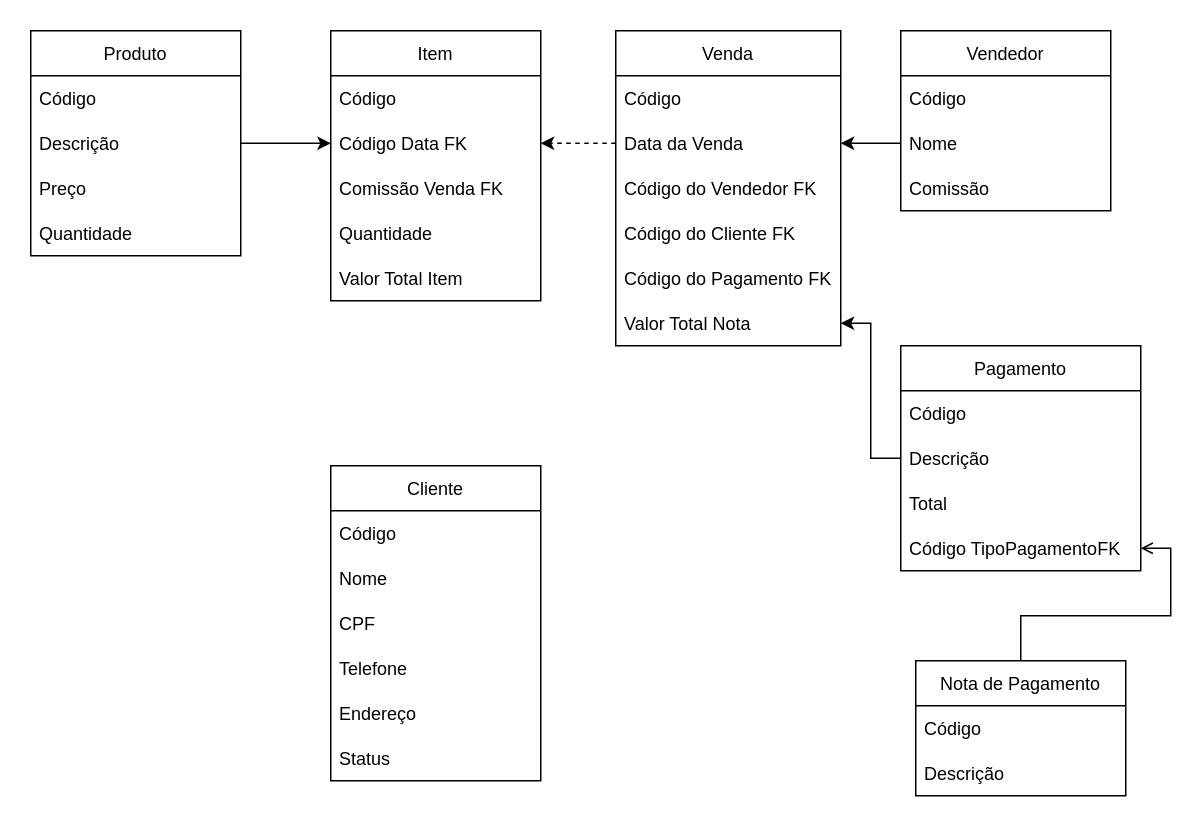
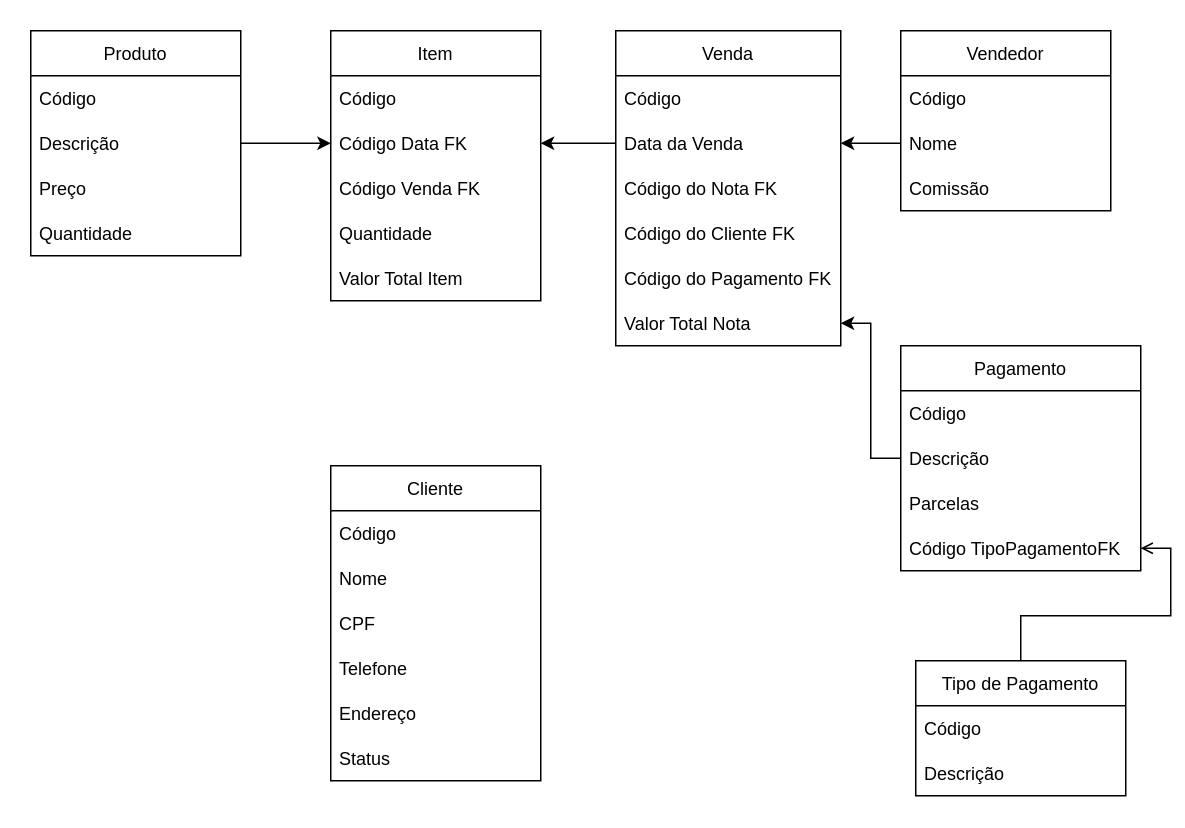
  <mxCell id="0" />
  <mxCell id="1" parent="0" />
  <mxCell id="2" value="Produto" style="swimlane;fontStyle=0;childLayout=stackLayout;horizontal=1;startSize=30;horizontalStack=0;resizeParent=1;resizeParentMax=0;resizeLast=0;collapsible=1;marginBottom=0;" vertex="1" parent="1"><mxGeometry x="20" y="20" width="140" height="150" as="geometry" /></mxCell>
  <mxCell id="3" value="Código" style="text;strokeColor=none;fillColor=none;align=left;verticalAlign=middle;spacingLeft=4;spacingRight=4;overflow=hidden;points=[[0,0.5],[1,0.5]];portConstraint=eastwest;rotatable=0;" vertex="1" parent="2"><mxGeometry y="30" width="140" height="30" as="geometry" /></mxCell>
  <mxCell id="4" value="Descrição" style="text;strokeColor=none;fillColor=none;align=left;verticalAlign=middle;spacingLeft=4;spacingRight=4;overflow=hidden;points=[[0,0.5],[1,0.5]];portConstraint=eastwest;rotatable=0;" vertex="1" parent="2"><mxGeometry y="60" width="140" height="30" as="geometry" /></mxCell>
  <mxCell id="5" value="Preço" style="text;strokeColor=none;fillColor=none;align=left;verticalAlign=middle;spacingLeft=4;spacingRight=4;overflow=hidden;points=[[0,0.5],[1,0.5]];portConstraint=eastwest;rotatable=0;" vertex="1" parent="2"><mxGeometry y="90" width="140" height="30" as="geometry" /></mxCell>
  <mxCell id="6" value="Quantidade" style="text;strokeColor=none;fillColor=none;align=left;verticalAlign=middle;spacingLeft=4;spacingRight=4;overflow=hidden;points=[[0,0.5],[1,0.5]];portConstraint=eastwest;rotatable=0;" vertex="1" parent="2"><mxGeometry y="120" width="140" height="30" as="geometry" /></mxCell>
  <mxCell id="7" value="Cliente" style="swimlane;fontStyle=0;childLayout=stackLayout;horizontal=1;startSize=30;horizontalStack=0;resizeParent=1;resizeParentMax=0;resizeLast=0;collapsible=1;marginBottom=0;" vertex="1" parent="1"><mxGeometry x="220" y="310" width="140" height="210" as="geometry" /></mxCell>
  <mxCell id="8" value="Código" style="text;strokeColor=none;fillColor=none;align=left;verticalAlign=middle;spacingLeft=4;spacingRight=4;overflow=hidden;points=[[0,0.5],[1,0.5]];portConstraint=eastwest;rotatable=0;" vertex="1" parent="7"><mxGeometry y="30" width="140" height="30" as="geometry" /></mxCell>
  <mxCell id="9" value="Nome" style="text;strokeColor=none;fillColor=none;align=left;verticalAlign=middle;spacingLeft=4;spacingRight=4;overflow=hidden;points=[[0,0.5],[1,0.5]];portConstraint=eastwest;rotatable=0;" vertex="1" parent="7"><mxGeometry y="60" width="140" height="30" as="geometry" /></mxCell>
  <mxCell id="10" value="CPF" style="text;strokeColor=none;fillColor=none;align=left;verticalAlign=middle;spacingLeft=4;spacingRight=4;overflow=hidden;points=[[0,0.5],[1,0.5]];portConstraint=eastwest;rotatable=0;" vertex="1" parent="7"><mxGeometry y="90" width="140" height="30" as="geometry" /></mxCell>
  <mxCell id="11" value="Telefone" style="text;strokeColor=none;fillColor=none;align=left;verticalAlign=middle;spacingLeft=4;spacingRight=4;overflow=hidden;points=[[0,0.5],[1,0.5]];portConstraint=eastwest;rotatable=0;" vertex="1" parent="7"><mxGeometry y="120" width="140" height="30" as="geometry" /></mxCell>
  <mxCell id="12" value="Endereço" style="text;strokeColor=none;fillColor=none;align=left;verticalAlign=middle;spacingLeft=4;spacingRight=4;overflow=hidden;points=[[0,0.5],[1,0.5]];portConstraint=eastwest;rotatable=0;" vertex="1" parent="7"><mxGeometry y="150" width="140" height="30" as="geometry" /></mxCell>
  <mxCell id="13" value="Status" style="text;strokeColor=none;fillColor=none;align=left;verticalAlign=middle;spacingLeft=4;spacingRight=4;overflow=hidden;points=[[0,0.5],[1,0.5]];portConstraint=eastwest;rotatable=0;" vertex="1" parent="7"><mxGeometry y="180" width="140" height="30" as="geometry" /></mxCell>
  <mxCell id="14" value="Venda" style="swimlane;fontStyle=0;childLayout=stackLayout;horizontal=1;startSize=30;horizontalStack=0;resizeParent=1;resizeParentMax=0;resizeLast=0;collapsible=1;marginBottom=0;" vertex="1" parent="1"><mxGeometry x="410" y="20" width="150" height="210" as="geometry" /></mxCell>
  <mxCell id="15" value="Código" style="text;strokeColor=none;fillColor=none;align=left;verticalAlign=middle;spacingLeft=4;spacingRight=4;overflow=hidden;points=[[0,0.5],[1,0.5]];portConstraint=eastwest;rotatable=0;" vertex="1" parent="14"><mxGeometry y="30" width="150" height="30" as="geometry" /></mxCell>
  <mxCell id="16" value="Data da Venda" style="text;strokeColor=none;fillColor=none;align=left;verticalAlign=middle;spacingLeft=4;spacingRight=4;overflow=hidden;points=[[0,0.5],[1,0.5]];portConstraint=eastwest;rotatable=0;" vertex="1" parent="14"><mxGeometry y="60" width="150" height="30" as="geometry" /></mxCell>
- <mxCell id="17" value="Código do Vendedor FK" style="text;strokeColor=none;fillColor=none;align=left;verticalAlign=middle;spacingLeft=4;spacingRight=4;overflow=hidden;points=[[0,0.5],[1,0.5]];portConstraint=eastwest;rotatable=0;" vertex="1" parent="14"><mxGeometry y="90" width="150" height="30" as="geometry" /></mxCell>
+ <mxCell id="17" value="Código do Nota FK" style="text;strokeColor=none;fillColor=none;align=left;verticalAlign=middle;spacingLeft=4;spacingRight=4;overflow=hidden;points=[[0,0.5],[1,0.5]];portConstraint=eastwest;rotatable=0;" vertex="1" parent="14"><mxGeometry y="90" width="150" height="30" as="geometry" /></mxCell>
  <mxCell id="18" value="Código do Cliente FK" style="text;strokeColor=none;fillColor=none;align=left;verticalAlign=middle;spacingLeft=4;spacingRight=4;overflow=hidden;points=[[0,0.5],[1,0.5]];portConstraint=eastwest;rotatable=0;" vertex="1" parent="14"><mxGeometry y="120" width="150" height="30" as="geometry" /></mxCell>
  <mxCell id="19" value="Código do Pagamento FK" style="text;strokeColor=none;fillColor=none;align=left;verticalAlign=middle;spacingLeft=4;spacingRight=4;overflow=hidden;points=[[0,0.5],[1,0.5]];portConstraint=eastwest;rotatable=0;" vertex="1" parent="14"><mxGeometry y="150" width="150" height="30" as="geometry" /></mxCell>
  <mxCell id="20" value="Valor Total Nota" style="text;strokeColor=none;fillColor=none;align=left;verticalAlign=middle;spacingLeft=4;spacingRight=4;overflow=hidden;points=[[0,0.5],[1,0.5]];portConstraint=eastwest;rotatable=0;" vertex="1" parent="14"><mxGeometry y="180" width="150" height="30" as="geometry" /></mxCell>
  <mxCell id="21" value="Item" style="swimlane;fontStyle=0;childLayout=stackLayout;horizontal=1;startSize=30;horizontalStack=0;resizeParent=1;resizeParentMax=0;resizeLast=0;collapsible=1;marginBottom=0;" vertex="1" parent="1"><mxGeometry x="220" y="20" width="140" height="180" as="geometry" /></mxCell>
  <mxCell id="22" value="Código" style="text;strokeColor=none;fillColor=none;align=left;verticalAlign=middle;spacingLeft=4;spacingRight=4;overflow=hidden;points=[[0,0.5],[1,0.5]];portConstraint=eastwest;rotatable=0;" vertex="1" parent="21"><mxGeometry y="30" width="140" height="30" as="geometry" /></mxCell>
  <mxCell id="23" value="Código Data FK" style="text;strokeColor=none;fillColor=none;align=left;verticalAlign=middle;spacingLeft=4;spacingRight=4;overflow=hidden;points=[[0,0.5],[1,0.5]];portConstraint=eastwest;rotatable=0;" vertex="1" parent="21"><mxGeometry y="60" width="140" height="30" as="geometry" /></mxCell>
- <mxCell id="24" value="Comissão Venda FK" style="text;strokeColor=none;fillColor=none;align=left;verticalAlign=middle;spacingLeft=4;spacingRight=4;overflow=hidden;points=[[0,0.5],[1,0.5]];portConstraint=eastwest;rotatable=0;" vertex="1" parent="21"><mxGeometry y="90" width="140" height="30" as="geometry" /></mxCell>
+ <mxCell id="24" value="Código Venda FK" style="text;strokeColor=none;fillColor=none;align=left;verticalAlign=middle;spacingLeft=4;spacingRight=4;overflow=hidden;points=[[0,0.5],[1,0.5]];portConstraint=eastwest;rotatable=0;" vertex="1" parent="21"><mxGeometry y="90" width="140" height="30" as="geometry" /></mxCell>
  <mxCell id="25" value="Quantidade" style="text;strokeColor=none;fillColor=none;align=left;verticalAlign=middle;spacingLeft=4;spacingRight=4;overflow=hidden;points=[[0,0.5],[1,0.5]];portConstraint=eastwest;rotatable=0;" vertex="1" parent="21"><mxGeometry y="120" width="140" height="30" as="geometry" /></mxCell>
  <mxCell id="26" value="Valor Total Item" style="text;strokeColor=none;fillColor=none;align=left;verticalAlign=middle;spacingLeft=4;spacingRight=4;overflow=hidden;points=[[0,0.5],[1,0.5]];portConstraint=eastwest;rotatable=0;" vertex="1" parent="21"><mxGeometry y="150" width="140" height="30" as="geometry" /></mxCell>
  <mxCell id="27" value="Vendedor" style="swimlane;fontStyle=0;childLayout=stackLayout;horizontal=1;startSize=30;horizontalStack=0;resizeParent=1;resizeParentMax=0;resizeLast=0;collapsible=1;marginBottom=0;" vertex="1" parent="1"><mxGeometry x="600" y="20" width="140" height="120" as="geometry" /></mxCell>
  <mxCell id="28" value="Código" style="text;strokeColor=none;fillColor=none;align=left;verticalAlign=middle;spacingLeft=4;spacingRight=4;overflow=hidden;points=[[0,0.5],[1,0.5]];portConstraint=eastwest;rotatable=0;" vertex="1" parent="27"><mxGeometry y="30" width="140" height="30" as="geometry" /></mxCell>
  <mxCell id="29" value="Nome" style="text;strokeColor=none;fillColor=none;align=left;verticalAlign=middle;spacingLeft=4;spacingRight=4;overflow=hidden;points=[[0,0.5],[1,0.5]];portConstraint=eastwest;rotatable=0;" vertex="1" parent="27"><mxGeometry y="60" width="140" height="30" as="geometry" /></mxCell>
  <mxCell id="30" value="Comissão" style="text;strokeColor=none;fillColor=none;align=left;verticalAlign=middle;spacingLeft=4;spacingRight=4;overflow=hidden;points=[[0,0.5],[1,0.5]];portConstraint=eastwest;rotatable=0;" vertex="1" parent="27"><mxGeometry y="90" width="140" height="30" as="geometry" /></mxCell>
  <mxCell id="31" style="edgeStyle=orthogonalEdgeStyle;rounded=0;orthogonalLoop=1;jettySize=auto;html=1;exitX=0;exitY=0.5;exitDx=0;exitDy=0;entryX=1;entryY=0.5;entryDx=0;entryDy=0;" edge="1" parent="1" source="29" target="16"><mxGeometry relative="1" as="geometry" /></mxCell>
- <mxCell id="32" style="edgeStyle=orthogonalEdgeStyle;rounded=0;orthogonalLoop=1;jettySize=auto;html=1;exitX=0;exitY=0.5;exitDx=0;exitDy=0;entryX=1;entryY=0.5;entryDx=0;entryDy=0;dashed=1;" edge="1" parent="1" source="16" target="23"><mxGeometry relative="1" as="geometry" /></mxCell>
+ <mxCell id="32" style="edgeStyle=orthogonalEdgeStyle;rounded=0;orthogonalLoop=1;jettySize=auto;html=1;exitX=0;exitY=0.5;exitDx=0;exitDy=0;entryX=1;entryY=0.5;entryDx=0;entryDy=0;" edge="1" parent="1" source="16" target="23"><mxGeometry relative="1" as="geometry" /></mxCell>
  <mxCell id="33" style="edgeStyle=orthogonalEdgeStyle;rounded=0;orthogonalLoop=1;jettySize=auto;html=1;exitX=1;exitY=0.5;exitDx=0;exitDy=0;entryX=0;entryY=0.5;entryDx=0;entryDy=0;" edge="1" parent="1" source="4" target="23"><mxGeometry relative="1" as="geometry" /></mxCell>
  <mxCell id="34" value="Pagamento" style="swimlane;fontStyle=0;childLayout=stackLayout;horizontal=1;startSize=30;horizontalStack=0;resizeParent=1;resizeParentMax=0;resizeLast=0;collapsible=1;marginBottom=0;" vertex="1" parent="1"><mxGeometry x="600" y="230" width="160" height="150" as="geometry" /></mxCell>
  <mxCell id="35" value="Código" style="text;strokeColor=none;fillColor=none;align=left;verticalAlign=middle;spacingLeft=4;spacingRight=4;overflow=hidden;points=[[0,0.5],[1,0.5]];portConstraint=eastwest;rotatable=0;" vertex="1" parent="34"><mxGeometry y="30" width="160" height="30" as="geometry" /></mxCell>
  <mxCell id="36" value="Descrição" style="text;strokeColor=none;fillColor=none;align=left;verticalAlign=middle;spacingLeft=4;spacingRight=4;overflow=hidden;points=[[0,0.5],[1,0.5]];portConstraint=eastwest;rotatable=0;" vertex="1" parent="34"><mxGeometry y="60" width="160" height="30" as="geometry" /></mxCell>
- <mxCell id="37" value="Total" style="text;strokeColor=none;fillColor=none;align=left;verticalAlign=middle;spacingLeft=4;spacingRight=4;overflow=hidden;points=[[0,0.5],[1,0.5]];portConstraint=eastwest;rotatable=0;" vertex="1" parent="34"><mxGeometry y="90" width="160" height="30" as="geometry" /></mxCell>
+ <mxCell id="37" value="Parcelas" style="text;strokeColor=none;fillColor=none;align=left;verticalAlign=middle;spacingLeft=4;spacingRight=4;overflow=hidden;points=[[0,0.5],[1,0.5]];portConstraint=eastwest;rotatable=0;" vertex="1" parent="34"><mxGeometry y="90" width="160" height="30" as="geometry" /></mxCell>
  <mxCell id="38" value="Código TipoPagamentoFK" style="text;strokeColor=none;fillColor=none;align=left;verticalAlign=middle;spacingLeft=4;spacingRight=4;overflow=hidden;points=[[0,0.5],[1,0.5]];portConstraint=eastwest;rotatable=0;" vertex="1" parent="34"><mxGeometry y="120" width="160" height="30" as="geometry" /></mxCell>
  <mxCell id="39" style="edgeStyle=orthogonalEdgeStyle;rounded=0;orthogonalLoop=1;jettySize=auto;html=1;exitX=0.5;exitY=0;exitDx=0;exitDy=0;entryX=1;entryY=0.5;entryDx=0;entryDy=0;endArrow=open;" edge="1" parent="1" source="40" target="38"><mxGeometry relative="1" as="geometry" /></mxCell>
- <mxCell id="40" value="Nota de Pagamento" style="swimlane;fontStyle=0;childLayout=stackLayout;horizontal=1;startSize=30;horizontalStack=0;resizeParent=1;resizeParentMax=0;resizeLast=0;collapsible=1;marginBottom=0;" vertex="1" parent="1"><mxGeometry x="610" y="440" width="140" height="90" as="geometry" /></mxCell>
+ <mxCell id="40" value="Tipo de Pagamento" style="swimlane;fontStyle=0;childLayout=stackLayout;horizontal=1;startSize=30;horizontalStack=0;resizeParent=1;resizeParentMax=0;resizeLast=0;collapsible=1;marginBottom=0;" vertex="1" parent="1"><mxGeometry x="610" y="440" width="140" height="90" as="geometry" /></mxCell>
  <mxCell id="41" value="Código" style="text;strokeColor=none;fillColor=none;align=left;verticalAlign=middle;spacingLeft=4;spacingRight=4;overflow=hidden;points=[[0,0.5],[1,0.5]];portConstraint=eastwest;rotatable=0;" vertex="1" parent="40"><mxGeometry y="30" width="140" height="30" as="geometry" /></mxCell>
  <mxCell id="42" value="Descrição" style="text;strokeColor=none;fillColor=none;align=left;verticalAlign=middle;spacingLeft=4;spacingRight=4;overflow=hidden;points=[[0,0.5],[1,0.5]];portConstraint=eastwest;rotatable=0;" vertex="1" parent="40"><mxGeometry y="60" width="140" height="30" as="geometry" /></mxCell>
  <mxCell id="43" style="edgeStyle=orthogonalEdgeStyle;rounded=0;orthogonalLoop=1;jettySize=auto;html=1;exitX=0;exitY=0.5;exitDx=0;exitDy=0;" edge="1" parent="1" source="36" target="20"><mxGeometry relative="1" as="geometry" /></mxCell>
